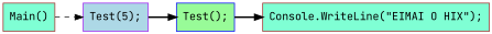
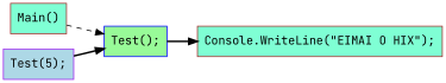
  digraph {
    fontname="JetBrains Mono"
    rankdir=LR
    node [color=brown fillcolor=aquamarine fontname="JetBrains Mono" shape=box style=filled]
    edge [fontname="JetBrains Mono" style=bold]
    n1 [label="Main()"]
    n2 [color=purple fillcolor=lightblue label="Test(5);"]
    n3 [color=blue fillcolor=palegreen label="Test();"]
    n4 [label="Console.WriteLine(\"EIMAI O HIX\");"]
-   n1 -> n2 [style=dashed]
+   n1 -> n3 [style=dashed]
    n2 -> n3
    n3 -> n4
  }
